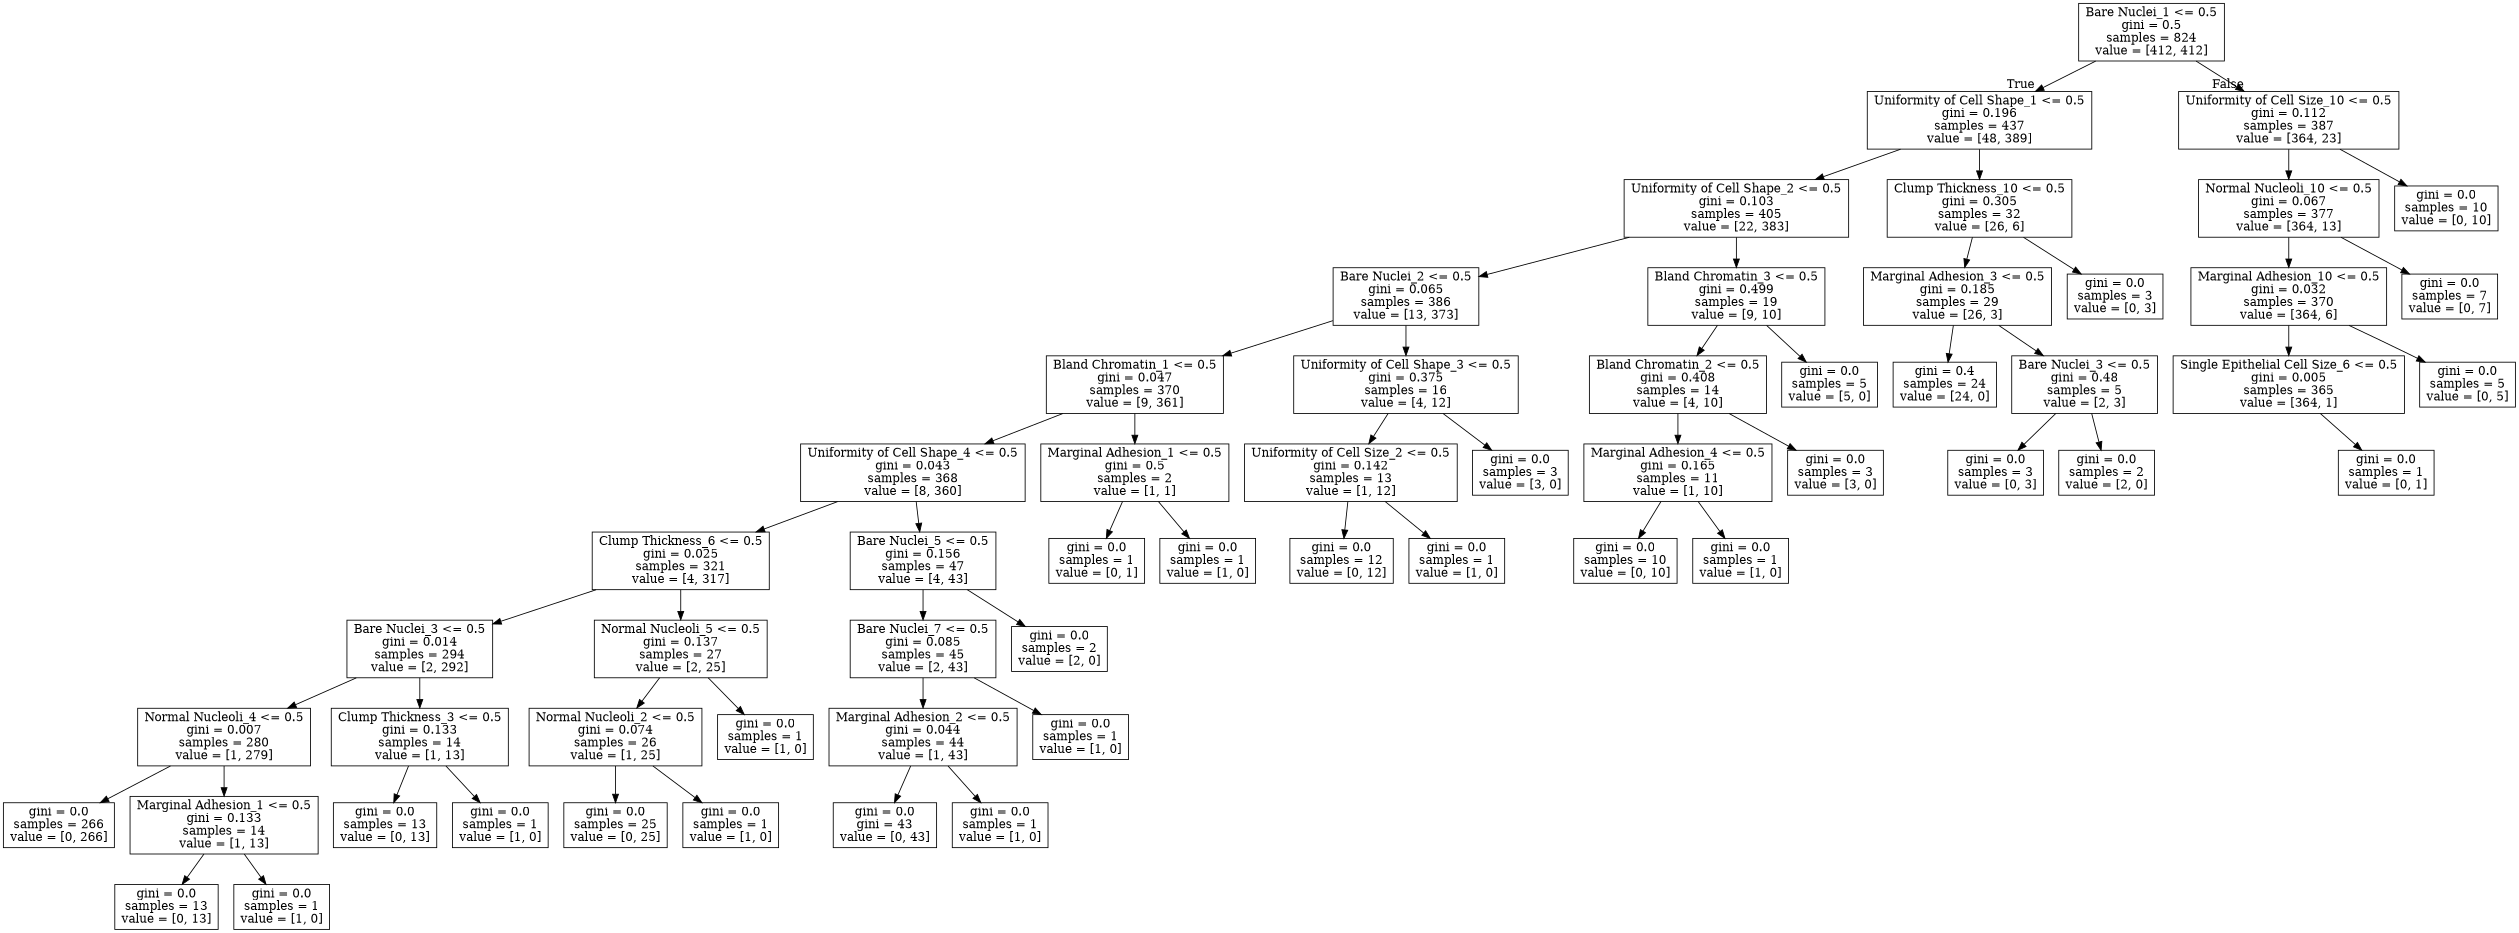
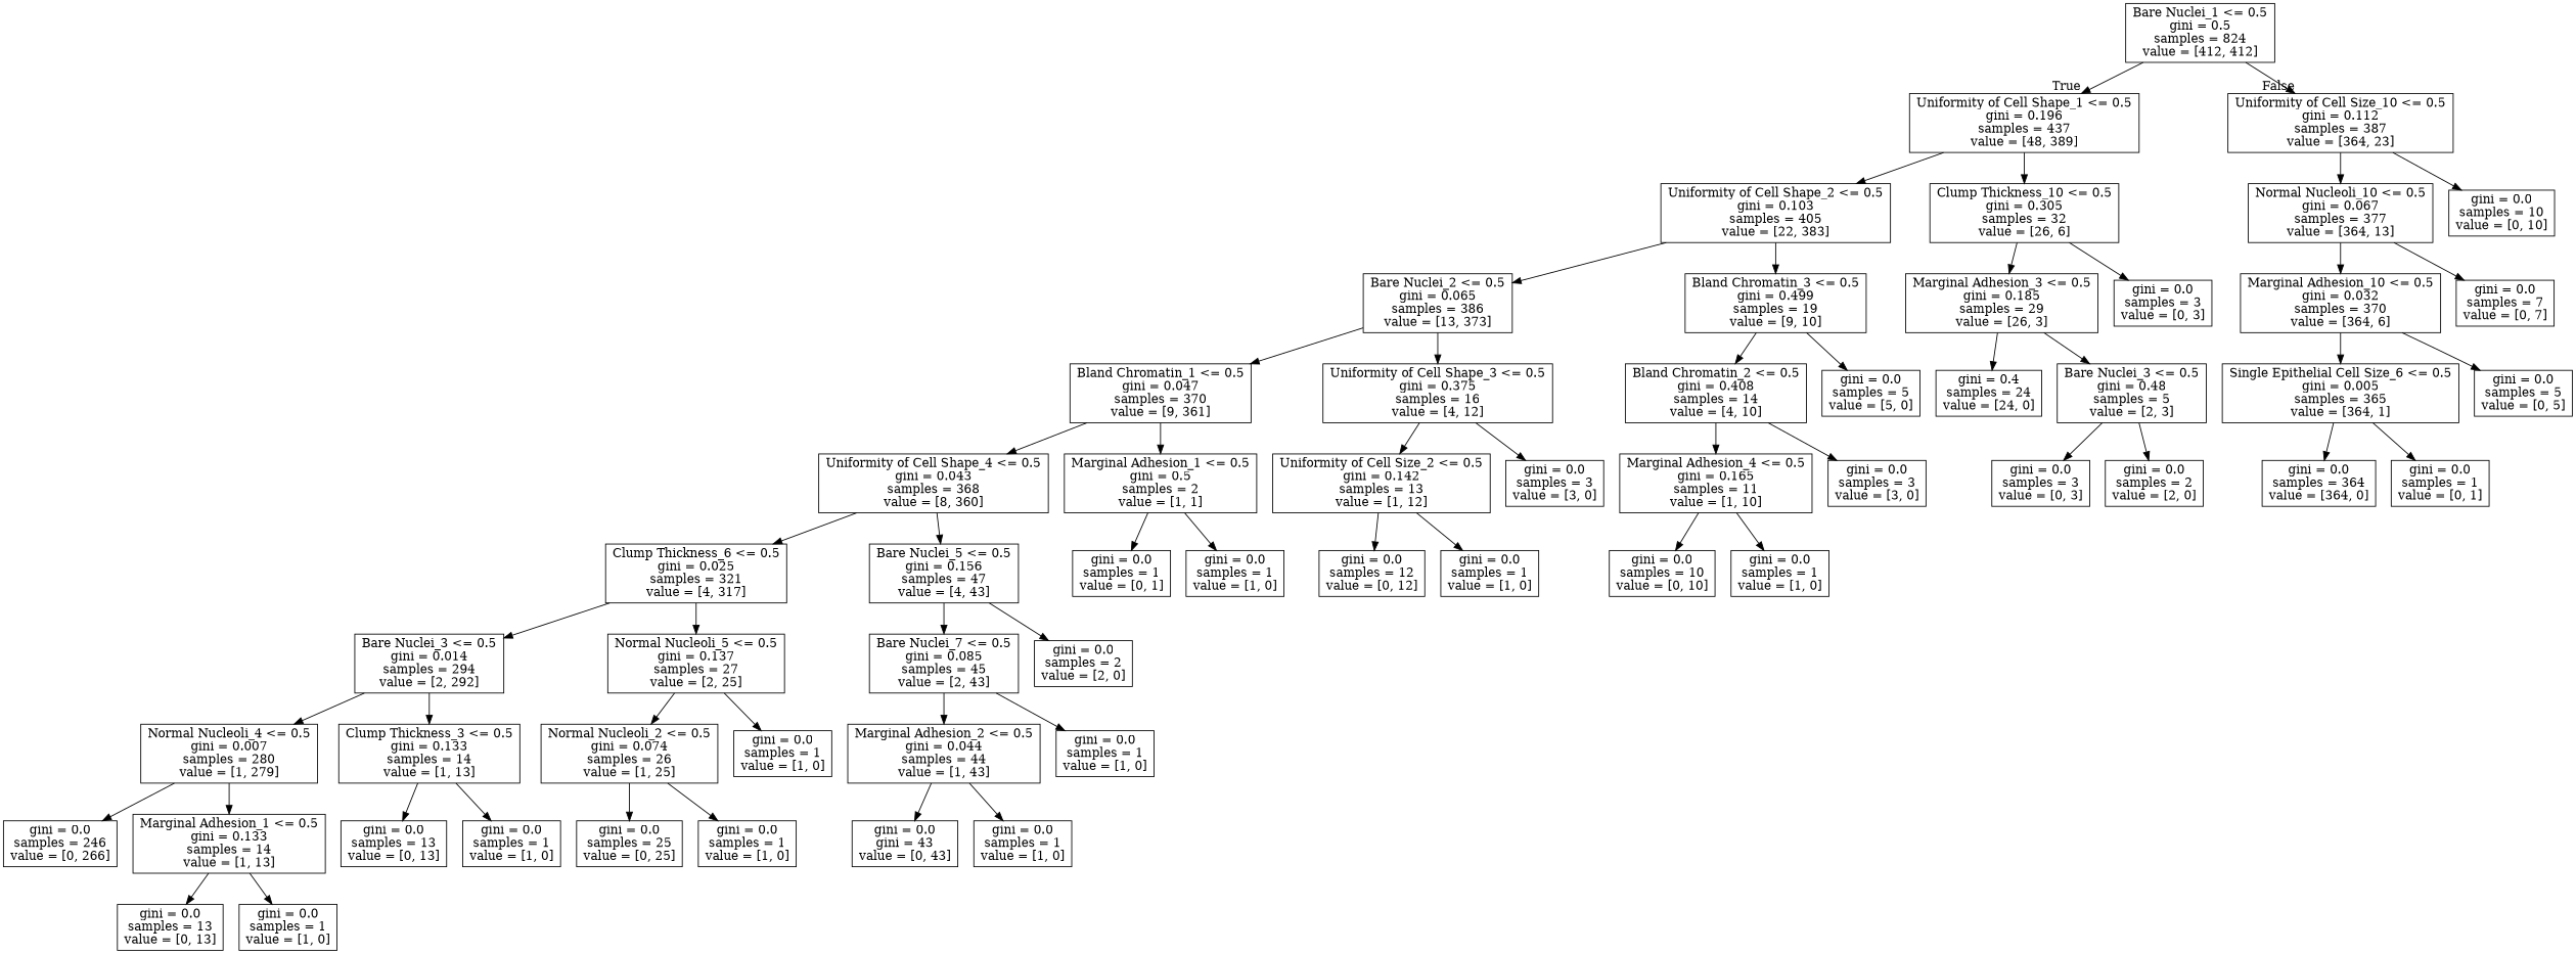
  digraph {
    node [shape=box]
    n1 [label="Bare Nuclei_1 <= 0.5\ngini = 0.5\nsamples = 824\nvalue = [412, 412]"]
    n2 [label="Uniformity of Cell Shape_1 <= 0.5\ngini = 0.196\nsamples = 437\nvalue = [48, 389]"]
    n3 [label="Uniformity of Cell Size_10 <= 0.5\ngini = 0.112\nsamples = 387\nvalue = [364, 23]"]
    n4 [label="Uniformity of Cell Shape_2 <= 0.5\ngini = 0.103\nsamples = 405\nvalue = [22, 383]"]
    n5 [label="Clump Thickness_10 <= 0.5\ngini = 0.305\nsamples = 32\nvalue = [26, 6]"]
    n6 [label="Normal Nucleoli_10 <= 0.5\ngini = 0.067\nsamples = 377\nvalue = [364, 13]"]
    n7 [label="gini = 0.0\nsamples = 10\nvalue = [0, 10]"]
    n8 [label="Bare Nuclei_2 <= 0.5\ngini = 0.065\nsamples = 386\nvalue = [13, 373]"]
    n9 [label="Bland Chromatin_3 <= 0.5\ngini = 0.499\nsamples = 19\nvalue = [9, 10]"]
    n10 [label="Marginal Adhesion_3 <= 0.5\ngini = 0.185\nsamples = 29\nvalue = [26, 3]"]
    n11 [label="gini = 0.0\nsamples = 3\nvalue = [0, 3]"]
    n12 [label="Bland Chromatin_1 <= 0.5\ngini = 0.047\nsamples = 370\nvalue = [9, 361]"]
    n13 [label="Uniformity of Cell Shape_3 <= 0.5\ngini = 0.375\nsamples = 16\nvalue = [4, 12]"]
    n14 [label="Bland Chromatin_2 <= 0.5\ngini = 0.408\nsamples = 14\nvalue = [4, 10]"]
    n15 [label="gini = 0.0\nsamples = 5\nvalue = [5, 0]"]
    n16 [label="Uniformity of Cell Shape_4 <= 0.5\ngini = 0.043\nsamples = 368\nvalue = [8, 360]"]
    n17 [label="Marginal Adhesion_1 <= 0.5\ngini = 0.5\nsamples = 2\nvalue = [1, 1]"]
    n18 [label="Uniformity of Cell Size_2 <= 0.5\ngini = 0.142\nsamples = 13\nvalue = [1, 12]"]
    n19 [label="gini = 0.0\nsamples = 3\nvalue = [3, 0]"]
    n20 [label="Clump Thickness_6 <= 0.5\ngini = 0.025\nsamples = 321\nvalue = [4, 317]"]
    n21 [label="Bare Nuclei_5 <= 0.5\ngini = 0.156\nsamples = 47\nvalue = [4, 43]"]
    n22 [label="gini = 0.0\nsamples = 1\nvalue = [0, 1]"]
    n23 [label="gini = 0.0\nsamples = 1\nvalue = [1, 0]"]
    n24 [label="Bare Nuclei_3 <= 0.5\ngini = 0.014\nsamples = 294\nvalue = [2, 292]"]
    n25 [label="Normal Nucleoli_5 <= 0.5\ngini = 0.137\nsamples = 27\nvalue = [2, 25]"]
    n26 [label="Bare Nuclei_7 <= 0.5\ngini = 0.085\nsamples = 45\nvalue = [2, 43]"]
    n27 [label="gini = 0.0\nsamples = 2\nvalue = [2, 0]"]
    n28 [label="Normal Nucleoli_4 <= 0.5\ngini = 0.007\nsamples = 280\nvalue = [1, 279]"]
    n29 [label="Clump Thickness_3 <= 0.5\ngini = 0.133\nsamples = 14\nvalue = [1, 13]"]
    n30 [label="Normal Nucleoli_2 <= 0.5\ngini = 0.074\nsamples = 26\nvalue = [1, 25]"]
    n31 [label="gini = 0.0\nsamples = 1\nvalue = [1, 0]"]
-   n32 [label="gini = 0.0\nsamples = 266\nvalue = [0, 266]"]
+   n32 [label="gini = 0.0\nsamples = 246\nvalue = [0, 266]"]
    n33 [label="Marginal Adhesion_1 <= 0.5\ngini = 0.133\nsamples = 14\nvalue = [1, 13]"]
    n34 [label="gini = 0.0\nsamples = 13\nvalue = [0, 13]"]
    n35 [label="gini = 0.0\nsamples = 1\nvalue = [1, 0]"]
    n36 [label="gini = 0.0\nsamples = 13\nvalue = [0, 13]"]
    n37 [label="gini = 0.0\nsamples = 1\nvalue = [1, 0]"]
    n38 [label="gini = 0.0\nsamples = 25\nvalue = [0, 25]"]
    n39 [label="gini = 0.0\nsamples = 1\nvalue = [1, 0]"]
    n40 [label="Marginal Adhesion_2 <= 0.5\ngini = 0.044\nsamples = 44\nvalue = [1, 43]"]
    n41 [label="gini = 0.0\nsamples = 1\nvalue = [1, 0]"]
    n42 [label="gini = 0.0\ngini = 43\nvalue = [0, 43]"]
    n43 [label="gini = 0.0\nsamples = 1\nvalue = [1, 0]"]
    n44 [label="gini = 0.0\nsamples = 12\nvalue = [0, 12]"]
    n45 [label="gini = 0.0\nsamples = 1\nvalue = [1, 0]"]
    n46 [label="Marginal Adhesion_4 <= 0.5\ngini = 0.165\nsamples = 11\nvalue = [1, 10]"]
    n47 [label="gini = 0.0\nsamples = 3\nvalue = [3, 0]"]
    n48 [label="gini = 0.0\nsamples = 10\nvalue = [0, 10]"]
    n49 [label="gini = 0.0\nsamples = 1\nvalue = [1, 0]"]
    n50 [label="gini = 0.4\nsamples = 24\nvalue = [24, 0]"]
    n51 [label="Bare Nuclei_3 <= 0.5\ngini = 0.48\nsamples = 5\nvalue = [2, 3]"]
    n52 [label="gini = 0.0\nsamples = 3\nvalue = [0, 3]"]
    n53 [label="gini = 0.0\nsamples = 2\nvalue = [2, 0]"]
    n54 [label="Marginal Adhesion_10 <= 0.5\ngini = 0.032\nsamples = 370\nvalue = [364, 6]"]
    n55 [label="gini = 0.0\nsamples = 7\nvalue = [0, 7]"]
    n56 [label="Single Epithelial Cell Size_6 <= 0.5\ngini = 0.005\nsamples = 365\nvalue = [364, 1]"]
    n57 [label="gini = 0.0\nsamples = 5\nvalue = [0, 5]"]
+   n58 [label="gini = 0.0\nsamples = 364\nvalue = [364, 0]"]
    n59 [label="gini = 0.0\nsamples = 1\nvalue = [0, 1]"]
    n1 -> n2 [headlabel=True labelangle=45 labeldistance=2.5]
    n1 -> n3 [headlabel=False labelangle=-45 labeldistance=2.5]
    n2 -> n4
    n2 -> n5
    n3 -> n6
    n3 -> n7
    n4 -> n8
    n4 -> n9
    n5 -> n10
    n5 -> n11
    n6 -> n54
    n6 -> n55
    n8 -> n12
    n8 -> n13
    n9 -> n14
    n9 -> n15
    n10 -> n50
    n10 -> n51
    n12 -> n16
    n12 -> n17
    n13 -> n18
    n13 -> n19
    n14 -> n46
    n14 -> n47
    n16 -> n20
    n16 -> n21
    n17 -> n22
    n17 -> n23
    n18 -> n44
    n18 -> n45
    n20 -> n24
    n20 -> n25
    n21 -> n26
    n21 -> n27
    n24 -> n28
    n24 -> n29
    n25 -> n30
    n25 -> n31
    n26 -> n40
    n26 -> n41
    n28 -> n32
    n28 -> n33
    n29 -> n34
    n29 -> n35
    n30 -> n38
    n30 -> n39
    n33 -> n36
    n33 -> n37
    n40 -> n42
    n40 -> n43
    n46 -> n48
    n46 -> n49
    n51 -> n52
    n51 -> n53
    n54 -> n56
    n54 -> n57
+   n56 -> n58
    n56 -> n59
  }
